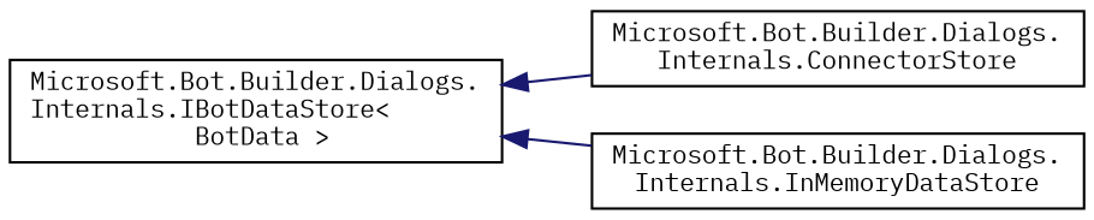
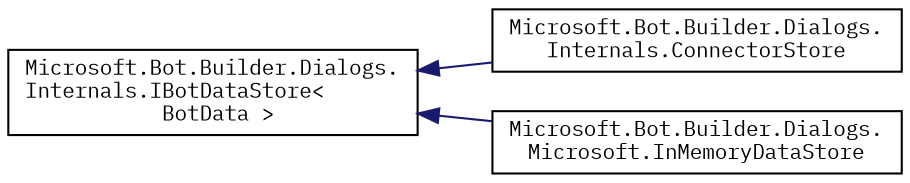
  digraph {
    rankdir=LR
    fontname="IBM Plex Mono"
    node [color=black fillcolor=white fontname="IBM Plex Mono" fontsize=10 shape=record style=filled]
    edge [color=midnightblue dir=back fontname="IBM Plex Mono" fontsize=10 labelfontname=Helvetica labelfontsize=10 style=solid]
    n1 [height=0.2 label="Microsoft.Bot.Builder.Dialogs.\lInternals.IBotDataStore\<\l BotData \>" width=0.4]
    n2 [height=0.2 label="Microsoft.Bot.Builder.Dialogs.\lInternals.ConnectorStore" width=0.4]
-   n3 [height=0.2 label="Microsoft.Bot.Builder.Dialogs.\lInternals.InMemoryDataStore" width=0.4]
+   n3 [height=0.2 label="Microsoft.Bot.Builder.Dialogs.\lMicrosoft.InMemoryDataStore" width=0.4]
    n1 -> n2
    n1 -> n3
  }
